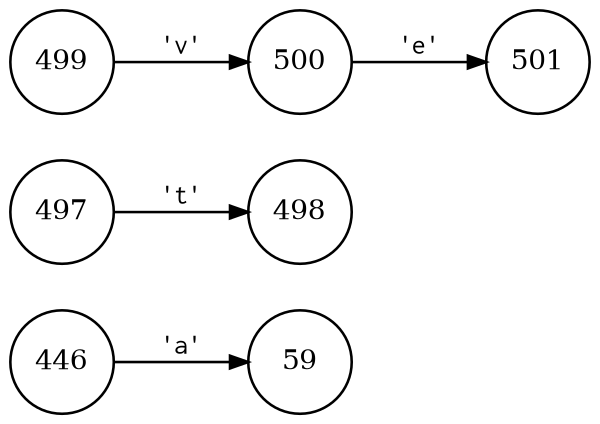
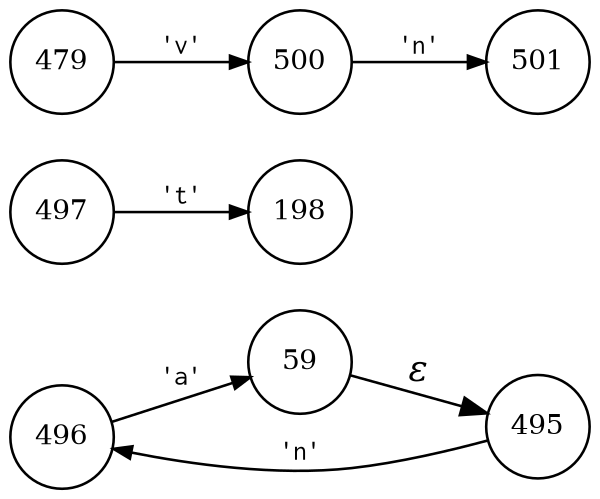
  digraph {
    rankdir=LR
    node [fixedsize=true fontsize=11 peripheries=1 shape=circle]
    edge [arrowhead=normal arrowsize=.7 fontname=Courier fontsize=11]
-   n1 [label=446 width=.55]
+   n1 [label=496 width=.55]
    n2 [label=59 width=.55]
    n3 [label=497 width=.55]
-   n4 [label=498 width=.55]
-   n5 [label=499 width=.55]
+   n4 [label=198 width=.55]
+   n5 [label=479 width=.55]
    n6 [label=500 width=.55]
    n7 [label=501 width=.55]
+   n8 [label=495 width=.55]
    n1 -> n2 [label="'a'"]
+   n2 -> n8 [fontname="Times-Italic" label="&epsilon;" arrowhead="" arrowsize="" fontsize=""]
    n3 -> n4 [label="'t'"]
    n5 -> n6 [label="'v'"]
-   n6 -> n7 [label="'e'"]
+   n6 -> n7 [label="'n'"]
+   n8 -> n1 [label="'n'"]
  }
